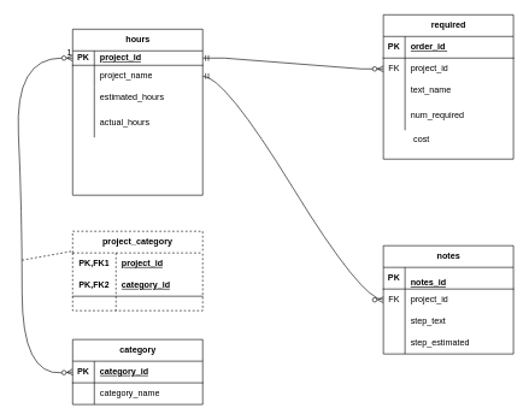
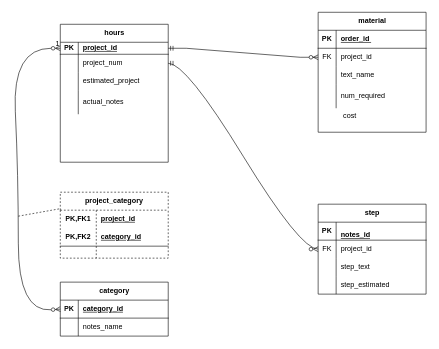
  <mxCell id="0" />
  <mxCell id="1" parent="0" />
  <mxCell id="2" value="hours" style="shape=table;startSize=30;container=1;collapsible=1;childLayout=tableLayout;fixedRows=1;rowLines=0;fontStyle=1;align=center;resizeLast=1;html=1;" vertex="1" parent="1"><mxGeometry x="100" y="40" width="180" height="230" as="geometry" /></mxCell>
  <mxCell id="3" value="" style="shape=tableRow;horizontal=0;startSize=0;swimlaneHead=0;swimlaneBody=0;fillColor=none;collapsible=0;dropTarget=0;points=[[0,0.5],[1,0.5]];portConstraint=eastwest;top=0;left=0;right=0;bottom=1;" vertex="1" parent="2"><mxGeometry y="30" width="180" height="20" as="geometry" /></mxCell>
  <mxCell id="4" value="PK" style="shape=partialRectangle;connectable=0;fillColor=none;top=0;left=0;bottom=0;right=0;fontStyle=1;overflow=hidden;whiteSpace=wrap;html=1;" vertex="1" parent="3"><mxGeometry width="30.0" height="20" as="geometry"><mxRectangle width="30.0" height="20" as="alternateBounds" /></mxGeometry></mxCell>
  <mxCell id="5" value="project_id" style="shape=partialRectangle;connectable=0;fillColor=none;top=0;left=0;bottom=0;right=0;align=left;spacingLeft=6;fontStyle=5;overflow=hidden;whiteSpace=wrap;html=1;" vertex="1" parent="3"><mxGeometry x="30.0" width="150.0" height="20" as="geometry"><mxRectangle width="150.0" height="20" as="alternateBounds" /></mxGeometry></mxCell>
  <mxCell id="6" value="" style="shape=tableRow;horizontal=0;startSize=0;swimlaneHead=0;swimlaneBody=0;fillColor=none;collapsible=0;dropTarget=0;points=[[0,0.5],[1,0.5]];portConstraint=eastwest;top=0;left=0;right=0;bottom=0;" vertex="1" parent="2"><mxGeometry y="50" width="180" height="30" as="geometry" /></mxCell>
  <mxCell id="7" value="" style="shape=partialRectangle;connectable=0;fillColor=none;top=0;left=0;bottom=0;right=0;editable=1;overflow=hidden;whiteSpace=wrap;html=1;" vertex="1" parent="6"><mxGeometry width="30.0" height="30" as="geometry"><mxRectangle width="30.0" height="30" as="alternateBounds" /></mxGeometry></mxCell>
- <mxCell id="8" value="project_name" style="shape=partialRectangle;connectable=0;fillColor=none;top=0;left=0;bottom=0;right=0;align=left;spacingLeft=6;overflow=hidden;whiteSpace=wrap;html=1;" vertex="1" parent="6"><mxGeometry x="30.0" width="150.0" height="30" as="geometry"><mxRectangle width="150.0" height="30" as="alternateBounds" /></mxGeometry></mxCell>
+ <mxCell id="8" value="project_num" style="shape=partialRectangle;connectable=0;fillColor=none;top=0;left=0;bottom=0;right=0;align=left;spacingLeft=6;overflow=hidden;whiteSpace=wrap;html=1;" vertex="1" parent="6"><mxGeometry x="30.0" width="150.0" height="30" as="geometry"><mxRectangle width="150.0" height="30" as="alternateBounds" /></mxGeometry></mxCell>
  <mxCell id="9" value="" style="shape=tableRow;horizontal=0;startSize=0;swimlaneHead=0;swimlaneBody=0;fillColor=none;collapsible=0;dropTarget=0;points=[[0,0.5],[1,0.5]];portConstraint=eastwest;top=0;left=0;right=0;bottom=0;" vertex="1" parent="2"><mxGeometry y="80" width="180" height="30" as="geometry" /></mxCell>
  <mxCell id="10" value="" style="shape=partialRectangle;connectable=0;fillColor=none;top=0;left=0;bottom=0;right=0;editable=1;overflow=hidden;whiteSpace=wrap;html=1;" vertex="1" parent="9"><mxGeometry width="30.0" height="30" as="geometry"><mxRectangle width="30.0" height="30" as="alternateBounds" /></mxGeometry></mxCell>
- <mxCell id="11" value="estimated_hours" style="shape=partialRectangle;connectable=0;fillColor=none;top=0;left=0;bottom=0;right=0;align=left;spacingLeft=6;overflow=hidden;whiteSpace=wrap;html=1;" vertex="1" parent="9"><mxGeometry x="30.0" width="150.0" height="30" as="geometry"><mxRectangle width="150.0" height="30" as="alternateBounds" /></mxGeometry></mxCell>
+ <mxCell id="11" value="estimated_project" style="shape=partialRectangle;connectable=0;fillColor=none;top=0;left=0;bottom=0;right=0;align=left;spacingLeft=6;overflow=hidden;whiteSpace=wrap;html=1;" vertex="1" parent="9"><mxGeometry x="30.0" width="150.0" height="30" as="geometry"><mxRectangle width="150.0" height="30" as="alternateBounds" /></mxGeometry></mxCell>
  <mxCell id="12" value="" style="shape=tableRow;horizontal=0;startSize=0;swimlaneHead=0;swimlaneBody=0;fillColor=none;collapsible=0;dropTarget=0;points=[[0,0.5],[1,0.5]];portConstraint=eastwest;top=0;left=0;right=0;bottom=0;" vertex="1" parent="2"><mxGeometry y="110" width="180" height="40" as="geometry" /></mxCell>
  <mxCell id="13" value="" style="shape=partialRectangle;connectable=0;fillColor=none;top=0;left=0;bottom=0;right=0;editable=1;overflow=hidden;whiteSpace=wrap;html=1;" vertex="1" parent="12"><mxGeometry width="30.0" height="40" as="geometry"><mxRectangle width="30.0" height="40" as="alternateBounds" /></mxGeometry></mxCell>
- <mxCell id="14" value="actual_hours" style="shape=partialRectangle;connectable=0;fillColor=none;top=0;left=0;bottom=0;right=0;align=left;spacingLeft=6;overflow=hidden;whiteSpace=wrap;html=1;" vertex="1" parent="12"><mxGeometry x="30.0" width="150.0" height="40" as="geometry"><mxRectangle width="150.0" height="40" as="alternateBounds" /></mxGeometry></mxCell>
- <mxCell id="15" value="notes" style="shape=table;startSize=30;container=1;collapsible=1;childLayout=tableLayout;fixedRows=1;rowLines=0;fontStyle=1;align=center;resizeLast=1;html=1;" vertex="1" parent="1"><mxGeometry x="530" y="340" width="180" height="150" as="geometry" /></mxCell>
+ <mxCell id="14" value="actual_notes" style="shape=partialRectangle;connectable=0;fillColor=none;top=0;left=0;bottom=0;right=0;align=left;spacingLeft=6;overflow=hidden;whiteSpace=wrap;html=1;" vertex="1" parent="12"><mxGeometry x="30.0" width="150.0" height="40" as="geometry"><mxRectangle width="150.0" height="40" as="alternateBounds" /></mxGeometry></mxCell>
+ <mxCell id="15" value="step" style="shape=table;startSize=30;container=1;collapsible=1;childLayout=tableLayout;fixedRows=1;rowLines=0;fontStyle=1;align=center;resizeLast=1;html=1;" vertex="1" parent="1"><mxGeometry x="530" y="340" width="180" height="150" as="geometry" /></mxCell>
  <mxCell id="16" value="" style="shape=tableRow;horizontal=0;startSize=0;swimlaneHead=0;swimlaneBody=0;fillColor=none;collapsible=0;dropTarget=0;points=[[0,0.5],[1,0.5]];portConstraint=eastwest;top=0;left=0;right=0;bottom=1;" vertex="1" parent="15"><mxGeometry y="30" width="180" height="30" as="geometry" /></mxCell>
  <mxCell id="17" value="PK" style="shape=partialRectangle;connectable=0;fillColor=none;top=0;left=0;bottom=0;right=0;fontStyle=1;overflow=hidden;whiteSpace=wrap;html=1;" vertex="1" parent="16"><mxGeometry width="30" height="30" as="geometry"><mxRectangle width="30" height="30" as="alternateBounds" /></mxGeometry></mxCell>
  <mxCell id="18" value="&lt;p&gt;&lt;font style=&quot;&quot; face=&quot;Helvetica&quot;&gt;notes_id&lt;/font&gt;&lt;/p&gt;" style="shape=partialRectangle;connectable=0;fillColor=none;top=0;left=0;bottom=0;right=0;align=left;spacingLeft=6;fontStyle=5;overflow=hidden;whiteSpace=wrap;html=1;" vertex="1" parent="16"><mxGeometry x="30" width="150" height="30" as="geometry"><mxRectangle width="150" height="30" as="alternateBounds" /></mxGeometry></mxCell>
  <mxCell id="19" value="" style="shape=tableRow;horizontal=0;startSize=0;swimlaneHead=0;swimlaneBody=0;fillColor=none;collapsible=0;dropTarget=0;points=[[0,0.5],[1,0.5]];portConstraint=eastwest;top=0;left=0;right=0;bottom=0;" vertex="1" parent="15"><mxGeometry y="60" width="180" height="30" as="geometry" /></mxCell>
  <mxCell id="20" value="FK" style="shape=partialRectangle;connectable=0;fillColor=none;top=0;left=0;bottom=0;right=0;editable=1;overflow=hidden;whiteSpace=wrap;html=1;" vertex="1" parent="19"><mxGeometry width="30" height="30" as="geometry"><mxRectangle width="30" height="30" as="alternateBounds" /></mxGeometry></mxCell>
  <mxCell id="21" value="project_id" style="shape=partialRectangle;connectable=0;fillColor=none;top=0;left=0;bottom=0;right=0;align=left;spacingLeft=6;overflow=hidden;whiteSpace=wrap;html=1;" vertex="1" parent="19"><mxGeometry x="30" width="150" height="30" as="geometry"><mxRectangle width="150" height="30" as="alternateBounds" /></mxGeometry></mxCell>
  <mxCell id="22" value="" style="shape=tableRow;horizontal=0;startSize=0;swimlaneHead=0;swimlaneBody=0;fillColor=none;collapsible=0;dropTarget=0;points=[[0,0.5],[1,0.5]];portConstraint=eastwest;top=0;left=0;right=0;bottom=0;" vertex="1" parent="15"><mxGeometry y="90" width="180" height="30" as="geometry" /></mxCell>
  <mxCell id="23" value="" style="shape=partialRectangle;connectable=0;fillColor=none;top=0;left=0;bottom=0;right=0;editable=1;overflow=hidden;whiteSpace=wrap;html=1;" vertex="1" parent="22"><mxGeometry width="30" height="30" as="geometry"><mxRectangle width="30" height="30" as="alternateBounds" /></mxGeometry></mxCell>
  <mxCell id="24" value="step_text" style="shape=partialRectangle;connectable=0;fillColor=none;top=0;left=0;bottom=0;right=0;align=left;spacingLeft=6;overflow=hidden;whiteSpace=wrap;html=1;" vertex="1" parent="22"><mxGeometry x="30" width="150" height="30" as="geometry"><mxRectangle width="150" height="30" as="alternateBounds" /></mxGeometry></mxCell>
  <mxCell id="25" value="" style="shape=tableRow;horizontal=0;startSize=0;swimlaneHead=0;swimlaneBody=0;fillColor=none;collapsible=0;dropTarget=0;points=[[0,0.5],[1,0.5]];portConstraint=eastwest;top=0;left=0;right=0;bottom=0;" vertex="1" parent="15"><mxGeometry y="120" width="180" height="30" as="geometry" /></mxCell>
  <mxCell id="26" value="" style="shape=partialRectangle;connectable=0;fillColor=none;top=0;left=0;bottom=0;right=0;editable=1;overflow=hidden;whiteSpace=wrap;html=1;" vertex="1" parent="25"><mxGeometry width="30" height="30" as="geometry"><mxRectangle width="30" height="30" as="alternateBounds" /></mxGeometry></mxCell>
  <mxCell id="27" value="step_estimated" style="shape=partialRectangle;connectable=0;fillColor=none;top=0;left=0;bottom=0;right=0;align=left;spacingLeft=6;overflow=hidden;whiteSpace=wrap;html=1;" vertex="1" parent="25"><mxGeometry x="30" width="150" height="30" as="geometry"><mxRectangle width="150" height="30" as="alternateBounds" /></mxGeometry></mxCell>
- <mxCell id="28" value="required" style="shape=table;startSize=30;container=1;collapsible=1;childLayout=tableLayout;fixedRows=1;rowLines=0;fontStyle=1;align=center;resizeLast=1;html=1;gradientColor=none;swimlaneFillColor=none;" vertex="1" parent="1"><mxGeometry x="530" y="20" width="180" height="200" as="geometry" /></mxCell>
+ <mxCell id="28" value="material" style="shape=table;startSize=30;container=1;collapsible=1;childLayout=tableLayout;fixedRows=1;rowLines=0;fontStyle=1;align=center;resizeLast=1;html=1;gradientColor=none;swimlaneFillColor=none;" vertex="1" parent="1"><mxGeometry x="530" y="20" width="180" height="200" as="geometry" /></mxCell>
  <mxCell id="29" value="" style="shape=tableRow;horizontal=0;startSize=0;swimlaneHead=0;swimlaneBody=0;fillColor=none;collapsible=0;dropTarget=0;points=[[0,0.5],[1,0.5]];portConstraint=eastwest;top=0;left=0;right=0;bottom=1;" vertex="1" parent="28"><mxGeometry y="30" width="180" height="30" as="geometry" /></mxCell>
  <mxCell id="30" value="PK" style="shape=partialRectangle;connectable=0;fillColor=none;top=0;left=0;bottom=0;right=0;fontStyle=1;overflow=hidden;whiteSpace=wrap;html=1;" vertex="1" parent="29"><mxGeometry width="30" height="30" as="geometry"><mxRectangle width="30" height="30" as="alternateBounds" /></mxGeometry></mxCell>
  <mxCell id="31" value="order_id&amp;nbsp;" style="shape=partialRectangle;connectable=0;fillColor=none;top=0;left=0;bottom=0;right=0;align=left;spacingLeft=6;fontStyle=5;overflow=hidden;whiteSpace=wrap;html=1;" vertex="1" parent="29"><mxGeometry x="30" width="150" height="30" as="geometry"><mxRectangle width="150" height="30" as="alternateBounds" /></mxGeometry></mxCell>
  <mxCell id="32" value="" style="shape=tableRow;horizontal=0;startSize=0;swimlaneHead=0;swimlaneBody=0;fillColor=none;collapsible=0;dropTarget=0;points=[[0,0.5],[1,0.5]];portConstraint=eastwest;top=0;left=0;right=0;bottom=0;" vertex="1" parent="28"><mxGeometry y="60" width="180" height="30" as="geometry" /></mxCell>
  <mxCell id="33" value="FK" style="shape=partialRectangle;connectable=0;fillColor=none;top=0;left=0;bottom=0;right=0;editable=1;overflow=hidden;whiteSpace=wrap;html=1;" vertex="1" parent="32"><mxGeometry width="30" height="30" as="geometry"><mxRectangle width="30" height="30" as="alternateBounds" /></mxGeometry></mxCell>
  <mxCell id="34" value="project_id" style="shape=partialRectangle;connectable=0;fillColor=none;top=0;left=0;bottom=0;right=0;align=left;spacingLeft=6;overflow=hidden;whiteSpace=wrap;html=1;" vertex="1" parent="32"><mxGeometry x="30" width="150" height="30" as="geometry"><mxRectangle width="150" height="30" as="alternateBounds" /></mxGeometry></mxCell>
  <mxCell id="35" value="" style="shape=tableRow;horizontal=0;startSize=0;swimlaneHead=0;swimlaneBody=0;fillColor=none;collapsible=0;dropTarget=0;points=[[0,0.5],[1,0.5]];portConstraint=eastwest;top=0;left=0;right=0;bottom=0;" vertex="1" parent="28"><mxGeometry y="90" width="180" height="30" as="geometry" /></mxCell>
  <mxCell id="36" value="" style="shape=partialRectangle;connectable=0;fillColor=none;top=0;left=0;bottom=0;right=0;editable=1;overflow=hidden;whiteSpace=wrap;html=1;" vertex="1" parent="35"><mxGeometry width="30" height="30" as="geometry"><mxRectangle width="30" height="30" as="alternateBounds" /></mxGeometry></mxCell>
  <mxCell id="37" value="text_name" style="shape=partialRectangle;connectable=0;fillColor=none;top=0;left=0;bottom=0;right=0;align=left;spacingLeft=6;overflow=hidden;whiteSpace=wrap;html=1;" vertex="1" parent="35"><mxGeometry x="30" width="150" height="30" as="geometry"><mxRectangle width="150" height="30" as="alternateBounds" /></mxGeometry></mxCell>
  <mxCell id="38" value="" style="shape=tableRow;horizontal=0;startSize=0;swimlaneHead=0;swimlaneBody=0;fillColor=none;collapsible=0;dropTarget=0;points=[[0,0.5],[1,0.5]];portConstraint=eastwest;top=0;left=0;right=0;bottom=0;" vertex="1" parent="28"><mxGeometry y="120" width="180" height="40" as="geometry" /></mxCell>
  <mxCell id="39" value="" style="shape=partialRectangle;connectable=0;fillColor=none;top=0;left=0;bottom=0;right=0;editable=1;overflow=hidden;whiteSpace=wrap;html=1;" vertex="1" parent="38"><mxGeometry width="30" height="40" as="geometry"><mxRectangle width="30" height="40" as="alternateBounds" /></mxGeometry></mxCell>
  <mxCell id="40" value="num_required" style="shape=partialRectangle;connectable=0;fillColor=none;top=0;left=0;bottom=0;right=0;align=left;spacingLeft=6;overflow=hidden;whiteSpace=wrap;html=1;" vertex="1" parent="38"><mxGeometry x="30" width="150" height="40" as="geometry"><mxRectangle width="150" height="40" as="alternateBounds" /></mxGeometry></mxCell>
  <mxCell id="41" value="category" style="shape=table;startSize=30;container=1;collapsible=1;childLayout=tableLayout;fixedRows=1;rowLines=0;fontStyle=1;align=center;resizeLast=1;html=1;" vertex="1" parent="1"><mxGeometry x="100" y="470" width="180" height="90" as="geometry" /></mxCell>
  <mxCell id="42" value="" style="shape=tableRow;horizontal=0;startSize=0;swimlaneHead=0;swimlaneBody=0;fillColor=none;collapsible=0;dropTarget=0;points=[[0,0.5],[1,0.5]];portConstraint=eastwest;top=0;left=0;right=0;bottom=1;" vertex="1" parent="41"><mxGeometry y="30" width="180" height="30" as="geometry" /></mxCell>
  <mxCell id="43" value="PK" style="shape=partialRectangle;connectable=0;fillColor=none;top=0;left=0;bottom=0;right=0;fontStyle=1;overflow=hidden;whiteSpace=wrap;html=1;" vertex="1" parent="42"><mxGeometry width="30" height="30" as="geometry"><mxRectangle width="30" height="30" as="alternateBounds" /></mxGeometry></mxCell>
  <mxCell id="44" value="category_id" style="shape=partialRectangle;connectable=0;fillColor=none;top=0;left=0;bottom=0;right=0;align=left;spacingLeft=6;fontStyle=5;overflow=hidden;whiteSpace=wrap;html=1;" vertex="1" parent="42"><mxGeometry x="30" width="150" height="30" as="geometry"><mxRectangle width="150" height="30" as="alternateBounds" /></mxGeometry></mxCell>
  <mxCell id="45" value="" style="shape=tableRow;horizontal=0;startSize=0;swimlaneHead=0;swimlaneBody=0;fillColor=none;collapsible=0;dropTarget=0;points=[[0,0.5],[1,0.5]];portConstraint=eastwest;top=0;left=0;right=0;bottom=0;" vertex="1" parent="41"><mxGeometry y="60" width="180" height="30" as="geometry" /></mxCell>
  <mxCell id="46" value="" style="shape=partialRectangle;connectable=0;fillColor=none;top=0;left=0;bottom=0;right=0;editable=1;overflow=hidden;whiteSpace=wrap;html=1;" vertex="1" parent="45"><mxGeometry width="30" height="30" as="geometry"><mxRectangle width="30" height="30" as="alternateBounds" /></mxGeometry></mxCell>
- <mxCell id="47" value="category_name" style="shape=partialRectangle;connectable=0;fillColor=none;top=0;left=0;bottom=0;right=0;align=left;spacingLeft=6;overflow=hidden;whiteSpace=wrap;html=1;" vertex="1" parent="45"><mxGeometry x="30" width="150" height="30" as="geometry"><mxRectangle width="150" height="30" as="alternateBounds" /></mxGeometry></mxCell>
+ <mxCell id="47" value="notes_name" style="shape=partialRectangle;connectable=0;fillColor=none;top=0;left=0;bottom=0;right=0;align=left;spacingLeft=6;overflow=hidden;whiteSpace=wrap;html=1;" vertex="1" parent="45"><mxGeometry x="30" width="150" height="30" as="geometry"><mxRectangle width="150" height="30" as="alternateBounds" /></mxGeometry></mxCell>
  <mxCell id="48" value="" style="edgeStyle=entityRelationEdgeStyle;fontSize=12;html=1;endArrow=ERzeroToMany;startArrow=ERmandOne;rounded=0;exitX=1;exitY=0.5;exitDx=0;exitDy=0;entryX=0;entryY=0.5;entryDx=0;entryDy=0;" edge="1" parent="1" source="3" target="32"><mxGeometry width="100" height="100" relative="1" as="geometry"><mxPoint x="350" y="350" as="sourcePoint" /><mxPoint x="450" y="250" as="targetPoint" /></mxGeometry></mxCell>
  <mxCell id="49" value="" style="edgeStyle=entityRelationEdgeStyle;fontSize=12;html=1;endArrow=ERzeroToMany;startArrow=ERmandOne;rounded=0;entryX=0;entryY=0.5;entryDx=0;entryDy=0;exitX=1;exitY=0.5;exitDx=0;exitDy=0;curved=1;" edge="1" parent="1" source="6" target="19"><mxGeometry width="100" height="100" relative="1" as="geometry"><mxPoint x="350" y="350" as="sourcePoint" /><mxPoint x="450" y="250" as="targetPoint" /></mxGeometry></mxCell>
  <mxCell id="50" value="project_category" style="shape=table;startSize=30;container=1;collapsible=1;childLayout=tableLayout;fixedRows=1;rowLines=0;fontStyle=1;align=center;resizeLast=1;html=1;whiteSpace=wrap;dashed=1;" vertex="1" parent="1"><mxGeometry x="100" y="320" width="180" height="110" as="geometry" /></mxCell>
  <mxCell id="51" value="" style="shape=tableRow;horizontal=0;startSize=0;swimlaneHead=0;swimlaneBody=0;fillColor=none;collapsible=0;dropTarget=0;points=[[0,0.5],[1,0.5]];portConstraint=eastwest;top=0;left=0;right=0;bottom=0;html=1;" vertex="1" parent="50"><mxGeometry y="30" width="180" height="30" as="geometry" /></mxCell>
  <mxCell id="52" value="PK,FK1" style="shape=partialRectangle;connectable=0;fillColor=none;top=0;left=0;bottom=0;right=0;fontStyle=1;overflow=hidden;html=1;whiteSpace=wrap;" vertex="1" parent="51"><mxGeometry width="60" height="30" as="geometry"><mxRectangle width="60" height="30" as="alternateBounds" /></mxGeometry></mxCell>
  <mxCell id="53" value="project_id" style="shape=partialRectangle;connectable=0;fillColor=none;top=0;left=0;bottom=0;right=0;align=left;spacingLeft=6;fontStyle=5;overflow=hidden;html=1;whiteSpace=wrap;" vertex="1" parent="51"><mxGeometry x="60" width="120" height="30" as="geometry"><mxRectangle width="120" height="30" as="alternateBounds" /></mxGeometry></mxCell>
  <mxCell id="54" value="" style="shape=tableRow;horizontal=0;startSize=0;swimlaneHead=0;swimlaneBody=0;fillColor=none;collapsible=0;dropTarget=0;points=[[0,0.5],[1,0.5]];portConstraint=eastwest;top=0;left=0;right=0;bottom=1;html=1;" vertex="1" parent="50"><mxGeometry y="60" width="180" height="30" as="geometry" /></mxCell>
  <mxCell id="55" value="PK,FK2" style="shape=partialRectangle;connectable=0;fillColor=none;top=0;left=0;bottom=0;right=0;fontStyle=1;overflow=hidden;html=1;whiteSpace=wrap;" vertex="1" parent="54"><mxGeometry width="60" height="30" as="geometry"><mxRectangle width="60" height="30" as="alternateBounds" /></mxGeometry></mxCell>
  <mxCell id="56" value="category_id" style="shape=partialRectangle;connectable=0;fillColor=none;top=0;left=0;bottom=0;right=0;align=left;spacingLeft=6;fontStyle=5;overflow=hidden;html=1;whiteSpace=wrap;" vertex="1" parent="54"><mxGeometry x="60" width="120" height="30" as="geometry"><mxRectangle width="120" height="30" as="alternateBounds" /></mxGeometry></mxCell>
  <mxCell id="57" value="" style="shape=tableRow;horizontal=0;startSize=0;swimlaneHead=0;swimlaneBody=0;fillColor=none;collapsible=0;dropTarget=0;points=[[0,0.5],[1,0.5]];portConstraint=eastwest;top=0;left=0;right=0;bottom=0;html=1;" vertex="1" parent="50"><mxGeometry y="90" width="180" height="20" as="geometry" /></mxCell>
  <mxCell id="58" value="" style="shape=partialRectangle;connectable=0;fillColor=none;top=0;left=0;bottom=0;right=0;editable=1;overflow=hidden;html=1;whiteSpace=wrap;" vertex="1" parent="57"><mxGeometry width="60" height="20" as="geometry"><mxRectangle width="60" height="20" as="alternateBounds" /></mxGeometry></mxCell>
  <mxCell id="59" value="" style="shape=partialRectangle;connectable=0;fillColor=none;top=0;left=0;bottom=0;right=0;align=left;spacingLeft=6;overflow=hidden;html=1;whiteSpace=wrap;" vertex="1" parent="57"><mxGeometry x="60" width="120" height="20" as="geometry"><mxRectangle width="120" height="20" as="alternateBounds" /></mxGeometry></mxCell>
  <mxCell id="60" value="" style="html=1;rounded=0;entryX=0;entryY=0.5;entryDx=0;entryDy=0;exitX=0;exitY=0.5;exitDx=0;exitDy=0;startArrow=ERzeroToMany;startFill=0;endArrow=ERzeroToMany;endFill=0;curved=1;" edge="1" parent="1" source="42" target="3"><mxGeometry relative="1" as="geometry"><mxPoint x="-30" y="250" as="sourcePoint" /><mxPoint x="160" y="120" as="targetPoint" /><Array as="points"><mxPoint x="30" y="520" /><mxPoint x="30" y="290" /><mxPoint x="20" y="80" /></Array></mxGeometry></mxCell>
  <mxCell id="61" value="1" style="resizable=0;html=1;whiteSpace=wrap;align=right;verticalAlign=bottom;" connectable="0" vertex="1" parent="60"><mxGeometry x="1" relative="1" as="geometry" /></mxCell>
  <mxCell id="62" value="" style="html=1;rounded=0;dashed=1;endArrow=none;endFill=0;entryX=0;entryY=0.25;entryDx=0;entryDy=0;" edge="1" parent="1" target="50"><mxGeometry relative="1" as="geometry"><mxPoint x="30" y="360" as="sourcePoint" /><mxPoint x="110" y="261" as="targetPoint" /></mxGeometry></mxCell>
  <mxCell id="63" value="&lt;span style=&quot;background-color: transparent; color: light-dark(rgb(0, 0, 0), rgb(255, 255, 255));&quot;&gt;cost&lt;/span&gt;" style="text;html=1;align=left;verticalAlign=middle;resizable=1;points=[];autosize=1;strokeColor=none;fillColor=none;movable=1;rotatable=1;deletable=1;editable=1;locked=0;connectable=1;" vertex="1" parent="1"><mxGeometry x="570" y="178" width="50" height="30" as="geometry" /></mxCell>
